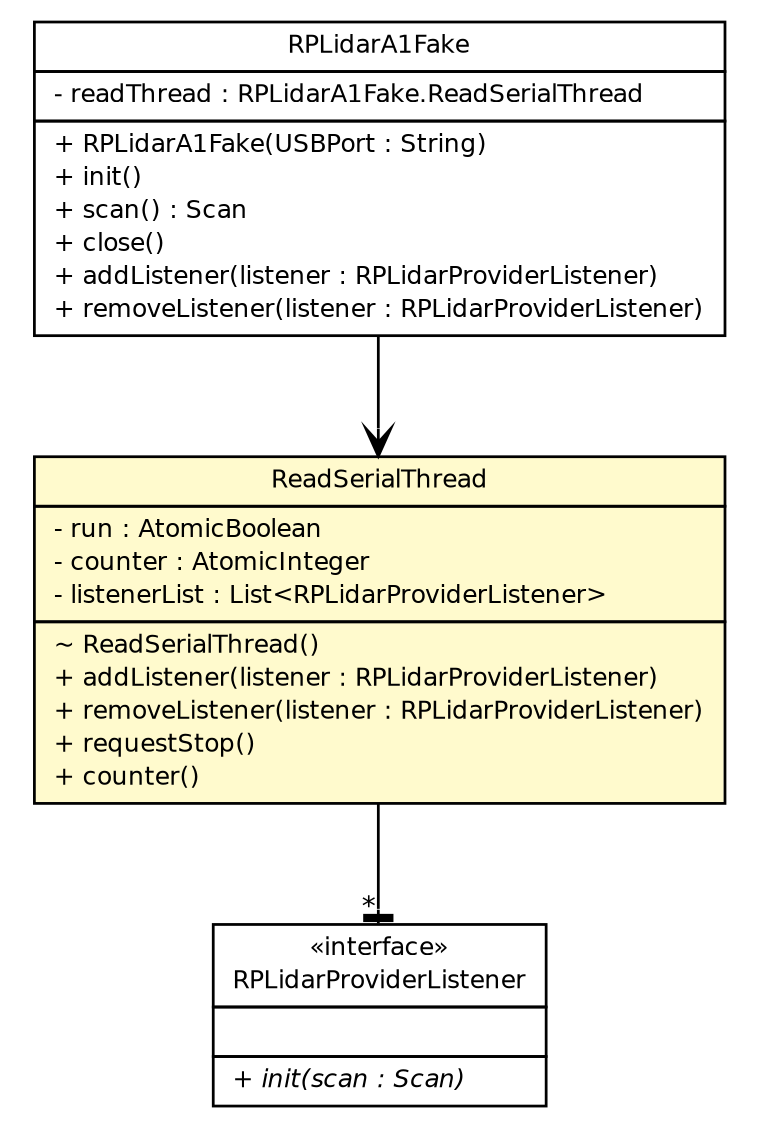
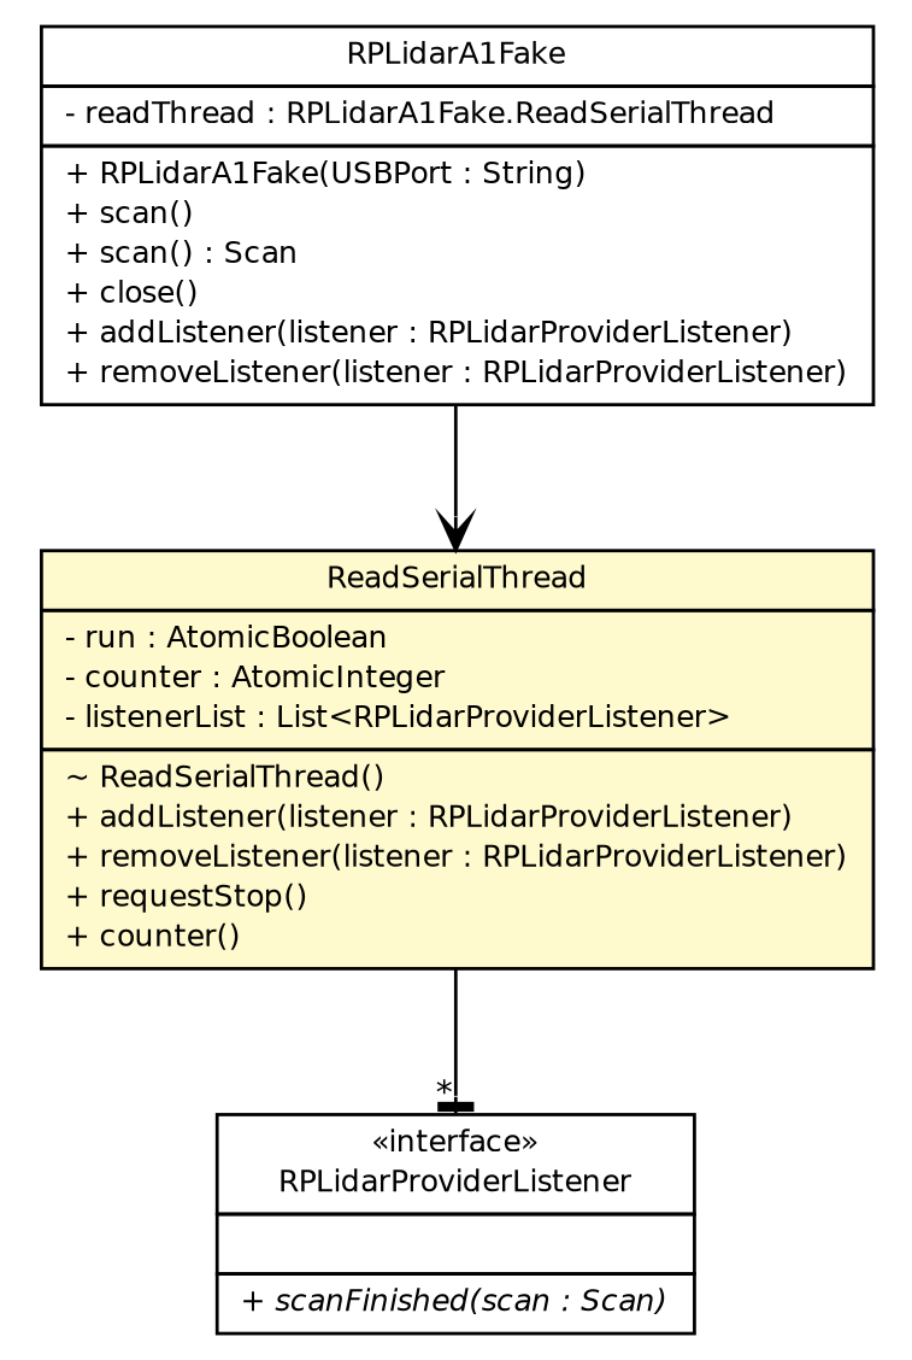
  digraph {
    nodesep=0.25
    ranksep=0.5
    node [fontcolor=black fontname=Helvetica fontsize=9.0 shape=plaintext]
    edge [color=black fontcolor=black fontname=Helvetica fontsize=10.0 headport=p labelfontname=Helvetica labelfontsize=10 tailport=p]
-   n1 [label=<<table title="ev3dev.sensors.slamtec.RPLidarA1Fake" border="0" cellborder="1" cellspacing="0" cellpadding="2" port="p" href="./RPLidarA1Fake.html"> 		<tr><td><table border="0" cellspacing="0" cellpadding="1"> <tr><td align="center" balign="center"> RPLidarA1Fake </td></tr> 		</table></td></tr> 		<tr><td><table border="0" cellspacing="0" cellpadding="1"> <tr><td align="left" balign="left"> - readThread : RPLidarA1Fake.ReadSerialThread </td></tr> 		</table></td></tr> 		<tr><td><table border="0" cellspacing="0" cellpadding="1"> <tr><td align="left" balign="left"> + RPLidarA1Fake(USBPort : String) </td></tr> <tr><td align="left" balign="left"> + init() </td></tr> <tr><td align="left" balign="left"> + scan() : Scan </td></tr> <tr><td align="left" balign="left"> + close() </td></tr> <tr><td align="left" balign="left"> + addListener(listener : RPLidarProviderListener) </td></tr> <tr><td align="left" balign="left"> + removeListener(listener : RPLidarProviderListener) </td></tr> 		</table></td></tr> 		</table>>]
+   n1 [label=<<table title="ev3dev.sensors.slamtec.RPLidarA1Fake" border="0" cellborder="1" cellspacing="0" cellpadding="2" port="p" href="./RPLidarA1Fake.html"> 		<tr><td><table border="0" cellspacing="0" cellpadding="1"> <tr><td align="center" balign="center"> RPLidarA1Fake </td></tr> 		</table></td></tr> 		<tr><td><table border="0" cellspacing="0" cellpadding="1"> <tr><td align="left" balign="left"> - readThread : RPLidarA1Fake.ReadSerialThread </td></tr> 		</table></td></tr> 		<tr><td><table border="0" cellspacing="0" cellpadding="1"> <tr><td align="left" balign="left"> + RPLidarA1Fake(USBPort : String) </td></tr> <tr><td align="left" balign="left"> + scan() </td></tr> <tr><td align="left" balign="left"> + scan() : Scan </td></tr> <tr><td align="left" balign="left"> + close() </td></tr> <tr><td align="left" balign="left"> + addListener(listener : RPLidarProviderListener) </td></tr> <tr><td align="left" balign="left"> + removeListener(listener : RPLidarProviderListener) </td></tr> 		</table></td></tr> 		</table>>]
    n2 [label=<<table title="ev3dev.sensors.slamtec.RPLidarA1Fake.ReadSerialThread" border="0" cellborder="1" cellspacing="0" cellpadding="2" port="p" bgcolor="lemonChiffon" href="./RPLidarA1Fake.ReadSerialThread.html"> 		<tr><td><table border="0" cellspacing="0" cellpadding="1"> <tr><td align="center" balign="center"> ReadSerialThread </td></tr> 		</table></td></tr> 		<tr><td><table border="0" cellspacing="0" cellpadding="1"> <tr><td align="left" balign="left"> - run : AtomicBoolean </td></tr> <tr><td align="left" balign="left"> - counter : AtomicInteger </td></tr> <tr><td align="left" balign="left"> - listenerList : List&lt;RPLidarProviderListener&gt; </td></tr> 		</table></td></tr> 		<tr><td><table border="0" cellspacing="0" cellpadding="1"> <tr><td align="left" balign="left"> ~ ReadSerialThread() </td></tr> <tr><td align="left" balign="left"> + addListener(listener : RPLidarProviderListener) </td></tr> <tr><td align="left" balign="left"> + removeListener(listener : RPLidarProviderListener) </td></tr> <tr><td align="left" balign="left"> + requestStop() </td></tr> <tr><td align="left" balign="left"> + counter() </td></tr> 		</table></td></tr> 		</table>>]
-   n3 [label=<<table title="ev3dev.sensors.slamtec.RPLidarProviderListener" border="0" cellborder="1" cellspacing="0" cellpadding="2" port="p" href="./RPLidarProviderListener.html"> 		<tr><td><table border="0" cellspacing="0" cellpadding="1"> <tr><td align="center" balign="center"> &#171;interface&#187; </td></tr> <tr><td align="center" balign="center"> RPLidarProviderListener </td></tr> 		</table></td></tr> 		<tr><td><table border="0" cellspacing="0" cellpadding="1"> <tr><td align="left" balign="left">  </td></tr> 		</table></td></tr> 		<tr><td><table border="0" cellspacing="0" cellpadding="1"> <tr><td align="left" balign="left"><font face="Helvetica-Oblique" point-size="9.0"> + init(scan : Scan) </font></td></tr> 		</table></td></tr> 		</table>>]
+   n3 [label=<<table title="ev3dev.sensors.slamtec.RPLidarProviderListener" border="0" cellborder="1" cellspacing="0" cellpadding="2" port="p" href="./RPLidarProviderListener.html"> 		<tr><td><table border="0" cellspacing="0" cellpadding="1"> <tr><td align="center" balign="center"> &#171;interface&#187; </td></tr> <tr><td align="center" balign="center"> RPLidarProviderListener </td></tr> 		</table></td></tr> 		<tr><td><table border="0" cellspacing="0" cellpadding="1"> <tr><td align="left" balign="left">  </td></tr> 		</table></td></tr> 		<tr><td><table border="0" cellspacing="0" cellpadding="1"> <tr><td align="left" balign="left"><font face="Helvetica-Oblique" point-size="9.0"> + scanFinished(scan : Scan) </font></td></tr> 		</table></td></tr> 		</table>>]
    n1 -> n2 [arrowhead=vee]
    n2 -> n3 [arrowhead=tee headlabel="*"]
  }
